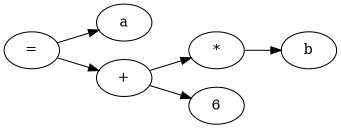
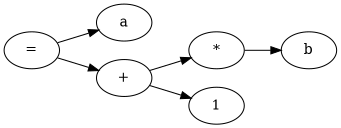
  digraph {
    rankdir=LR
    n1 [label="="]
    n2 [label=a]
    n3 [label="+"]
    n4 [label="*"]
-   n5 [label=6]
+   n5 [label=1]
    n6 [label=b]
    n1 -> n2
    n1 -> n3
    n3 -> n4
    n3 -> n5
    n4 -> n6
  }
